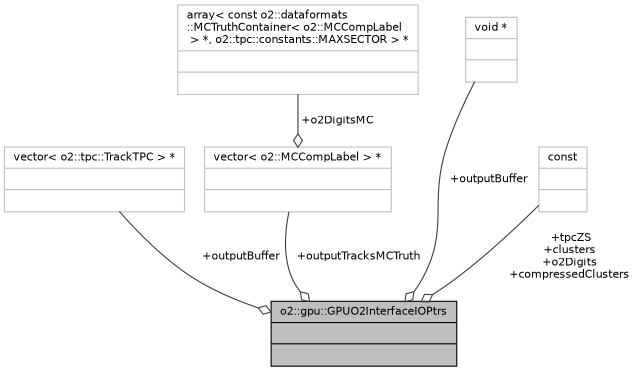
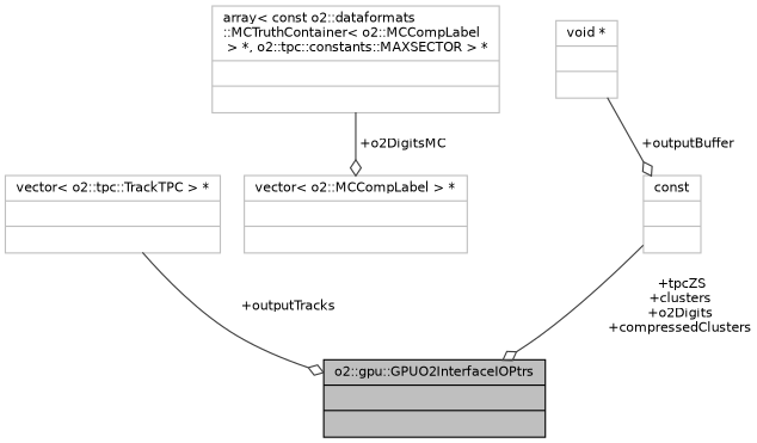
  digraph {
    node [color=grey75 fontname=Helvetica fontsize=10 shape=record]
    edge [arrowhead=odiamond color=grey25 fontname=Helvetica fontsize=10 labelfontname=Helvetica labelfontsize=10 style=solid]
    n1 [color=black fillcolor=grey75 fontcolor=black height=0.2 label="{o2::gpu::GPUO2InterfaceIOPtrs\n||}" style=filled width=0.4]
    n2 [height=0.2 label="{vector\< o2::tpc::TrackTPC \> *\n||}" width=0.4]
    n3 [height=0.2 label="{array\< const o2::dataformats\l::MCTruthContainer\< o2::MCCompLabel\l \> *, o2::tpc::constants::MAXSECTOR \> *\n||}" width=0.4]
    n4 [height=0.2 label="{vector\< o2::MCCompLabel \> *\n||}" width=0.4]
    n5 [height=0.2 label="{const\n||}" width=0.4]
    n6 [height=0.2 label="{void *\n||}" width=0.4]
-   n2 -> n1 [label=" +outputBuffer"]
+   n2 -> n1 [label=" +outputTracks"]
    n3 -> n4 [label=" +o2DigitsMC"]
-   n4 -> n1 [label=" +outputTracksMCTruth"]
    n5 -> n1 [label=" +tpcZS\n+clusters\n+o2Digits\n+compressedClusters"]
-   n6 -> n1 [label=" +outputBuffer"]
+   n6 -> n5 [label=" +outputBuffer"]
  }
